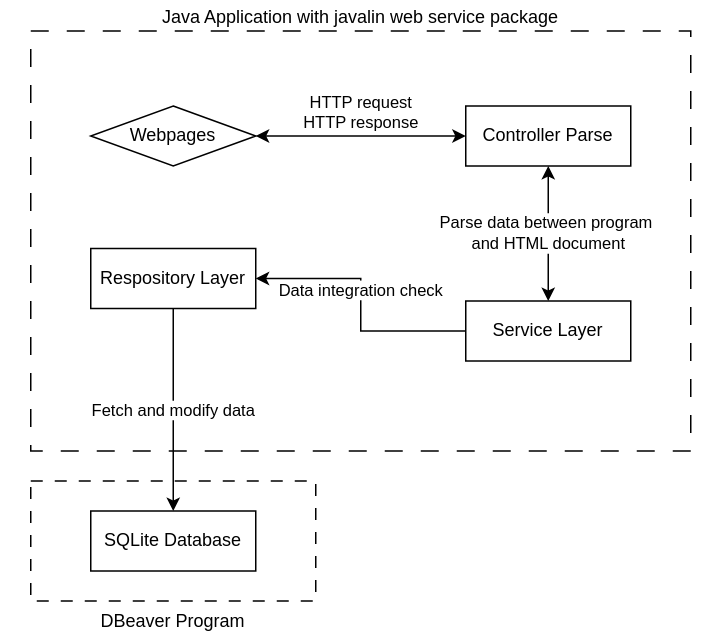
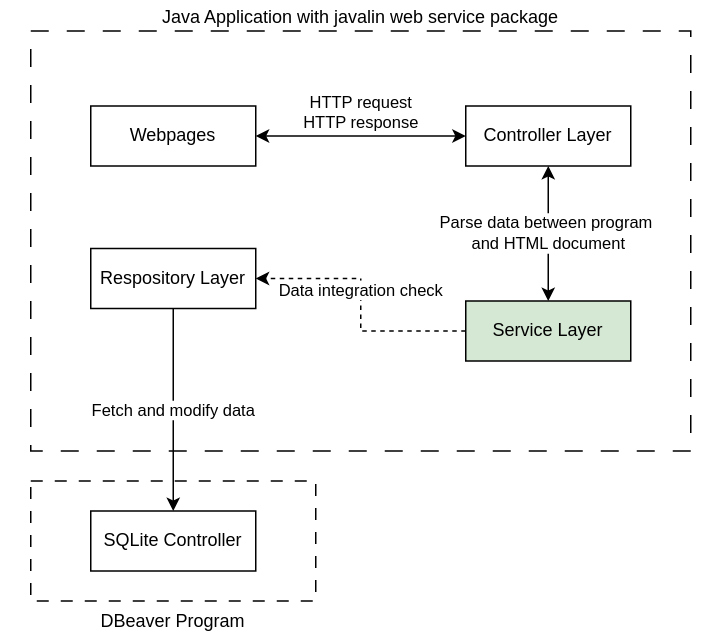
  <mxCell id="0" />
  <mxCell id="1" parent="0" />
  <mxCell id="2" value="DBeaver Program" style="rounded=0;whiteSpace=wrap;html=1;labelPosition=center;verticalLabelPosition=bottom;align=center;verticalAlign=top;dashed=1;dashPattern=8 8;" vertex="1" parent="1"><mxGeometry x="20" y="320" width="190" height="80" as="geometry" /></mxCell>
  <mxCell id="3" value="Java Application with javalin web service package" style="rounded=0;whiteSpace=wrap;html=1;labelPosition=center;verticalLabelPosition=top;align=center;verticalAlign=bottom;dashed=1;dashPattern=12 12;" vertex="1" parent="1"><mxGeometry x="20" y="20" width="440" height="280" as="geometry" /></mxCell>
  <mxCell id="4" value="Parse data between program&amp;nbsp;&lt;div&gt;and HTML document&lt;/div&gt;" style="edgeStyle=orthogonalEdgeStyle;rounded=0;orthogonalLoop=1;jettySize=auto;html=1;entryX=0.5;entryY=0;entryDx=0;entryDy=0;startArrow=classic;startFill=1;" edge="1" parent="1" source="5" target="7"><mxGeometry x="0.009" relative="1" as="geometry"><mxPoint as="offset" /></mxGeometry></mxCell>
- <mxCell id="5" value="Controller Parse" style="rounded=0;whiteSpace=wrap;html=1;" vertex="1" parent="1"><mxGeometry x="310" y="70" width="110" height="40" as="geometry" /></mxCell>
- <mxCell id="6" value="&lt;span style=&quot;color: rgb(0, 0, 0); font-family: Helvetica; font-size: 11px; font-style: normal; font-variant-ligatures: normal; font-variant-caps: normal; font-weight: 400; letter-spacing: normal; orphans: 2; text-align: center; text-indent: 0px; text-transform: none; widows: 2; word-spacing: 0px; -webkit-text-stroke-width: 0px; white-space: nowrap; background-color: rgb(255, 255, 255); text-decoration-thickness: initial; text-decoration-style: initial; text-decoration-color: initial; display: inline !important; float: none;&quot;&gt;Data integration check&lt;/span&gt;" style="edgeStyle=orthogonalEdgeStyle;rounded=0;orthogonalLoop=1;jettySize=auto;html=1;entryX=1;entryY=0.5;entryDx=0;entryDy=0;labelPosition=center;verticalLabelPosition=top;align=center;verticalAlign=bottom;" edge="1" parent="1" source="7" target="9"><mxGeometry relative="1" as="geometry" /></mxCell>
- <mxCell id="7" value="Service Layer" style="rounded=0;whiteSpace=wrap;html=1;" vertex="1" parent="1"><mxGeometry x="310" y="200" width="110" height="40" as="geometry" /></mxCell>
+ <mxCell id="5" value="Controller Layer" style="rounded=0;whiteSpace=wrap;html=1;" vertex="1" parent="1"><mxGeometry x="310" y="70" width="110" height="40" as="geometry" /></mxCell>
+ <mxCell id="6" value="&lt;span style=&quot;color: rgb(0, 0, 0); font-family: Helvetica; font-size: 11px; font-style: normal; font-variant-ligatures: normal; font-variant-caps: normal; font-weight: 400; letter-spacing: normal; orphans: 2; text-align: center; text-indent: 0px; text-transform: none; widows: 2; word-spacing: 0px; -webkit-text-stroke-width: 0px; white-space: nowrap; background-color: rgb(255, 255, 255); text-decoration-thickness: initial; text-decoration-style: initial; text-decoration-color: initial; display: inline !important; float: none;&quot;&gt;Data integration check&lt;/span&gt;" style="edgeStyle=orthogonalEdgeStyle;rounded=0;orthogonalLoop=1;jettySize=auto;html=1;entryX=1;entryY=0.5;entryDx=0;entryDy=0;labelPosition=center;verticalLabelPosition=top;align=center;verticalAlign=bottom;dashed=1;" edge="1" parent="1" source="7" target="9"><mxGeometry relative="1" as="geometry" /></mxCell>
+ <mxCell id="7" value="Service Layer" style="rounded=0;whiteSpace=wrap;html=1;fillColor=#d5e8d4;" vertex="1" parent="1"><mxGeometry x="310" y="200" width="110" height="40" as="geometry" /></mxCell>
  <mxCell id="8" value="Fetch and modify data" style="edgeStyle=orthogonalEdgeStyle;rounded=0;orthogonalLoop=1;jettySize=auto;html=1;exitX=0.5;exitY=1;exitDx=0;exitDy=0;entryX=0.5;entryY=0;entryDx=0;entryDy=0;" edge="1" parent="1" source="9" target="10"><mxGeometry relative="1" as="geometry" /></mxCell>
  <mxCell id="9" value="Respository Layer" style="rounded=0;whiteSpace=wrap;html=1;" vertex="1" parent="1"><mxGeometry x="60" y="165" width="110" height="40" as="geometry" /></mxCell>
- <mxCell id="10" value="SQLite Database" style="rounded=0;whiteSpace=wrap;html=1;" vertex="1" parent="1"><mxGeometry x="60" y="340" width="110" height="40" as="geometry" /></mxCell>
- <mxCell id="11" value="Webpages" style="rhombus;whiteSpace=wrap;html=1;" vertex="1" parent="1"><mxGeometry x="60" y="70" width="110" height="40" as="geometry" /></mxCell>
+ <mxCell id="10" value="SQLite Controller" style="rounded=0;whiteSpace=wrap;html=1;" vertex="1" parent="1"><mxGeometry x="60" y="340" width="110" height="40" as="geometry" /></mxCell>
+ <mxCell id="11" value="Webpages" style="rounded=0;whiteSpace=wrap;html=1;" vertex="1" parent="1"><mxGeometry x="60" y="70" width="110" height="40" as="geometry" /></mxCell>
  <mxCell id="12" value="HTTP request&lt;div&gt;HTTP response&lt;/div&gt;" style="edgeStyle=orthogonalEdgeStyle;rounded=0;orthogonalLoop=1;jettySize=auto;html=1;entryX=0;entryY=0.5;entryDx=0;entryDy=0;labelPosition=center;verticalLabelPosition=top;align=center;verticalAlign=bottom;startArrow=classic;startFill=1;" edge="1" parent="1" source="11" target="5"><mxGeometry relative="1" as="geometry" /></mxCell>
